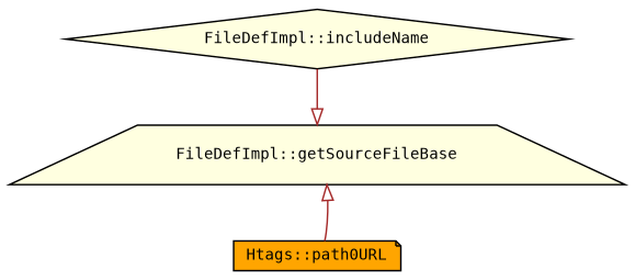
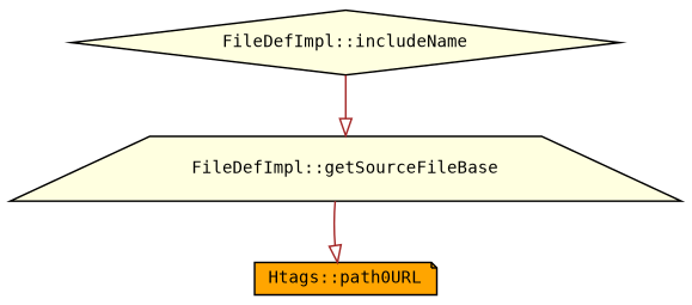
  digraph {
    fontname="DejaVu Sans Mono"
    rankdir=TB
    node [color=black fillcolor=lightyellow fontname="DejaVu Sans Mono" fontsize=10 style=filled]
    edge [arrowhead=onormal color=brown fontname="DejaVu Sans Mono" fontsize=10 labelfontname=Helvetica labelfontsize=10 style=solid]
    n1 [fontcolor=black height=0.2 label="FileDefImpl::includeName" shape=diamond width=0.4]
    n2 [height=0.2 label="FileDefImpl::getSourceFileBase" shape=trapezium width=0.4]
    n3 [fillcolor=orange height=0.2 label="Htags::path0URL" shape=note width=0.4]
    n1 -> n2
-   n3 -> n2
+   n2 -> n3
  }
